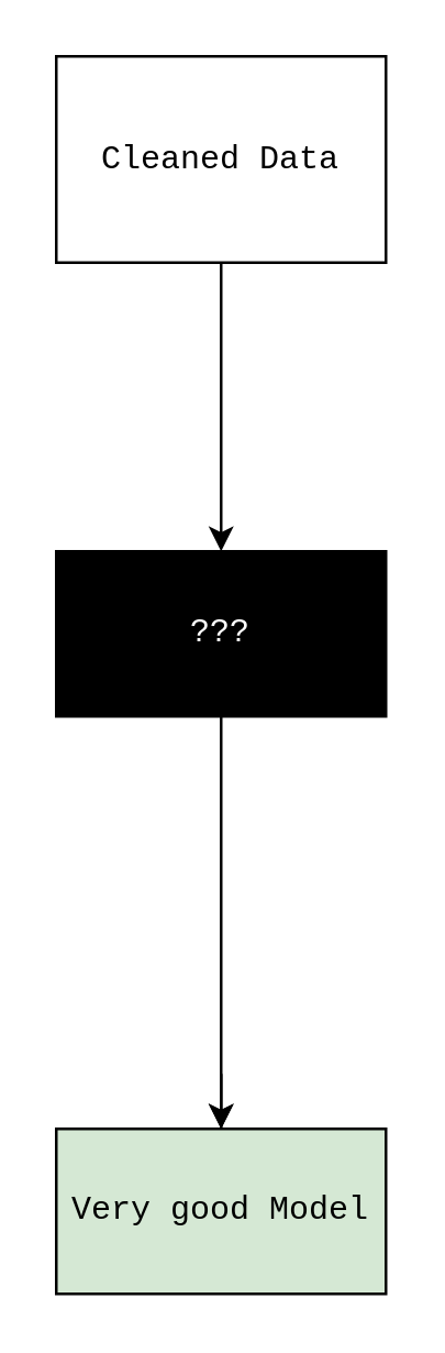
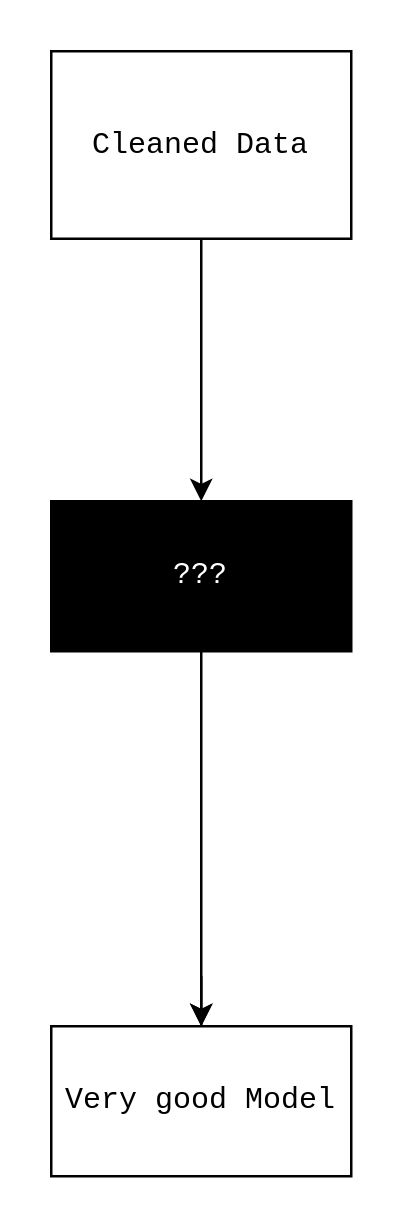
  <mxCell id="0" />
  <mxCell id="1" parent="0" />
  <mxCell id="2" style="edgeStyle=orthogonalEdgeStyle;rounded=0;orthogonalLoop=1;jettySize=auto;html=1;fontFamily=Courier New;" edge="1" parent="1" source="3" target="5"><mxGeometry relative="1" as="geometry"><mxPoint x="80" y="210" as="targetPoint" /></mxGeometry></mxCell>
  <mxCell id="3" value="Cleaned Data" style="rounded=1;whiteSpace=wrap;html=1;fontFamily=Courier New;arcSize=0;" vertex="1" parent="1"><mxGeometry x="20" y="20" width="120" height="75" as="geometry" /></mxCell>
  <mxCell id="4" style="edgeStyle=orthogonalEdgeStyle;rounded=0;orthogonalLoop=1;jettySize=auto;html=1;fontFamily=Courier New;" edge="1" parent="1" source="7"><mxGeometry relative="1" as="geometry"><mxPoint x="80" y="410" as="targetPoint" /></mxGeometry></mxCell>
  <mxCell id="5" value="???" style="rounded=0;whiteSpace=wrap;html=1;fillColor=#000000;fontColor=#FFFFFF;fontFamily=Courier New;" vertex="1" parent="1"><mxGeometry x="20" y="200" width="120" height="60" as="geometry" /></mxCell>
  <mxCell id="6" value="" style="edgeStyle=orthogonalEdgeStyle;rounded=0;orthogonalLoop=1;jettySize=auto;html=1;fontFamily=Courier New;" edge="1" parent="1" source="5" target="7"><mxGeometry relative="1" as="geometry"><mxPoint x="80" y="410" as="targetPoint" /><mxPoint x="80" y="260" as="sourcePoint" /></mxGeometry></mxCell>
- <mxCell id="7" value="Very good Model" style="rounded=0;whiteSpace=wrap;html=1;fontFamily=Courier New;fillColor=#d5e8d4;" vertex="1" parent="1"><mxGeometry x="20" y="410" width="120" height="60" as="geometry" /></mxCell>
+ <mxCell id="7" value="Very good Model" style="rounded=0;whiteSpace=wrap;html=1;fontFamily=Courier New;" vertex="1" parent="1"><mxGeometry x="20" y="410" width="120" height="60" as="geometry" /></mxCell>
